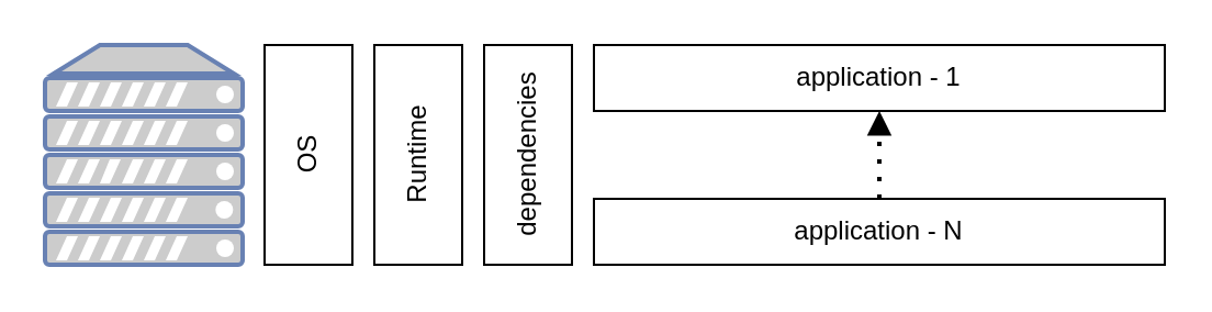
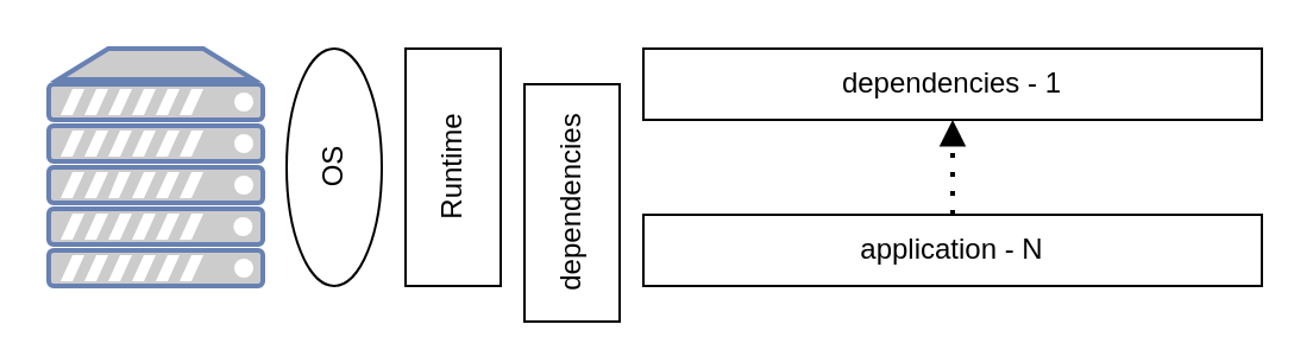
  <mxCell id="0" />
  <mxCell id="1" parent="0" />
  <mxCell id="2" value="" style="fontColor=#0066CC;verticalAlign=top;verticalLabelPosition=bottom;labelPosition=center;align=center;html=1;outlineConnect=0;fillColor=#CCCCCC;strokeColor=#6881B3;gradientColor=none;gradientDirection=north;strokeWidth=2;shape=mxgraph.networks.server;" vertex="1" parent="1"><mxGeometry x="20" y="20" width="90" height="100" as="geometry" /></mxCell>
- <mxCell id="3" value="OS" style="rounded=0;whiteSpace=wrap;html=1;horizontal=0;" vertex="1" parent="1"><mxGeometry x="120" y="20" width="40" height="100" as="geometry" /></mxCell>
+ <mxCell id="3" value="OS" style="ellipse;whiteSpace=wrap;html=1;horizontal=0;" vertex="1" parent="1"><mxGeometry x="120" y="20" width="40" height="100" as="geometry" /></mxCell>
  <mxCell id="4" value="Runtime" style="rounded=0;whiteSpace=wrap;html=1;horizontal=0;" vertex="1" parent="1"><mxGeometry x="170" y="20" width="40" height="100" as="geometry" /></mxCell>
- <mxCell id="5" value="application - 1" style="rounded=0;whiteSpace=wrap;html=1;" vertex="1" parent="1"><mxGeometry x="270" y="20" width="260" height="30" as="geometry" /></mxCell>
- <mxCell id="6" value="dependencies" style="rounded=0;whiteSpace=wrap;html=1;horizontal=0;" vertex="1" parent="1"><mxGeometry x="220" y="20" width="40" height="100" as="geometry" /></mxCell>
+ <mxCell id="5" value="dependencies - 1" style="rounded=0;whiteSpace=wrap;html=1;" vertex="1" parent="1"><mxGeometry x="270" y="20" width="260" height="30" as="geometry" /></mxCell>
+ <mxCell id="6" value="dependencies" style="rounded=0;whiteSpace=wrap;html=1;horizontal=0;" vertex="1" parent="1"><mxGeometry x="220" y="35" width="40" height="100" as="geometry" /></mxCell>
  <mxCell id="7" value="application - N" style="rounded=0;whiteSpace=wrap;html=1;" vertex="1" parent="1"><mxGeometry x="270" y="90" width="260" height="30" as="geometry" /></mxCell>
  <mxCell id="8" value="" style="endArrow=block;dashed=1;html=1;dashPattern=1 3;strokeWidth=2;exitX=0.5;exitY=0;exitDx=0;exitDy=0;entryX=0.5;entryY=1;entryDx=0;entryDy=0;" edge="1" parent="1" source="7" target="5"><mxGeometry width="50" height="50" relative="1" as="geometry"><mxPoint x="330" y="380" as="sourcePoint" /><mxPoint x="400" y="50" as="targetPoint" /></mxGeometry></mxCell>
